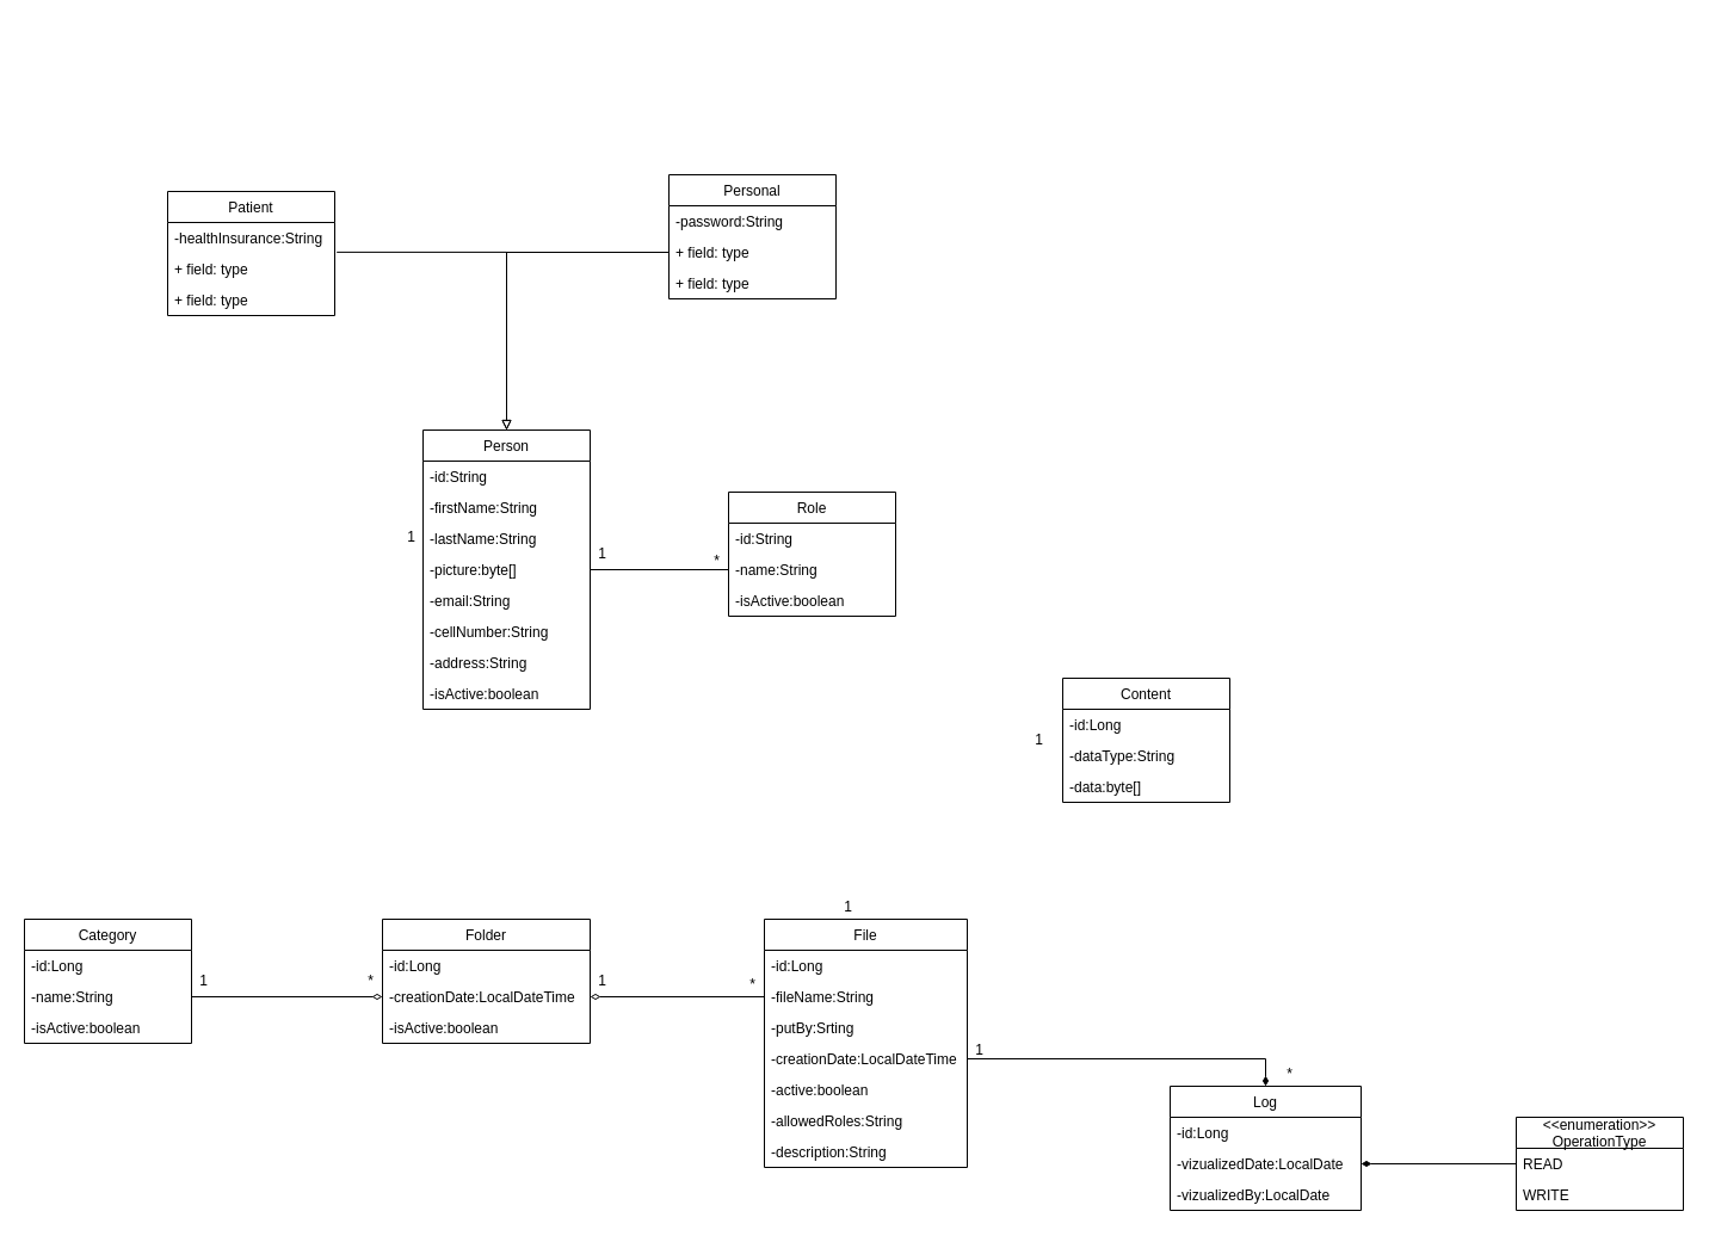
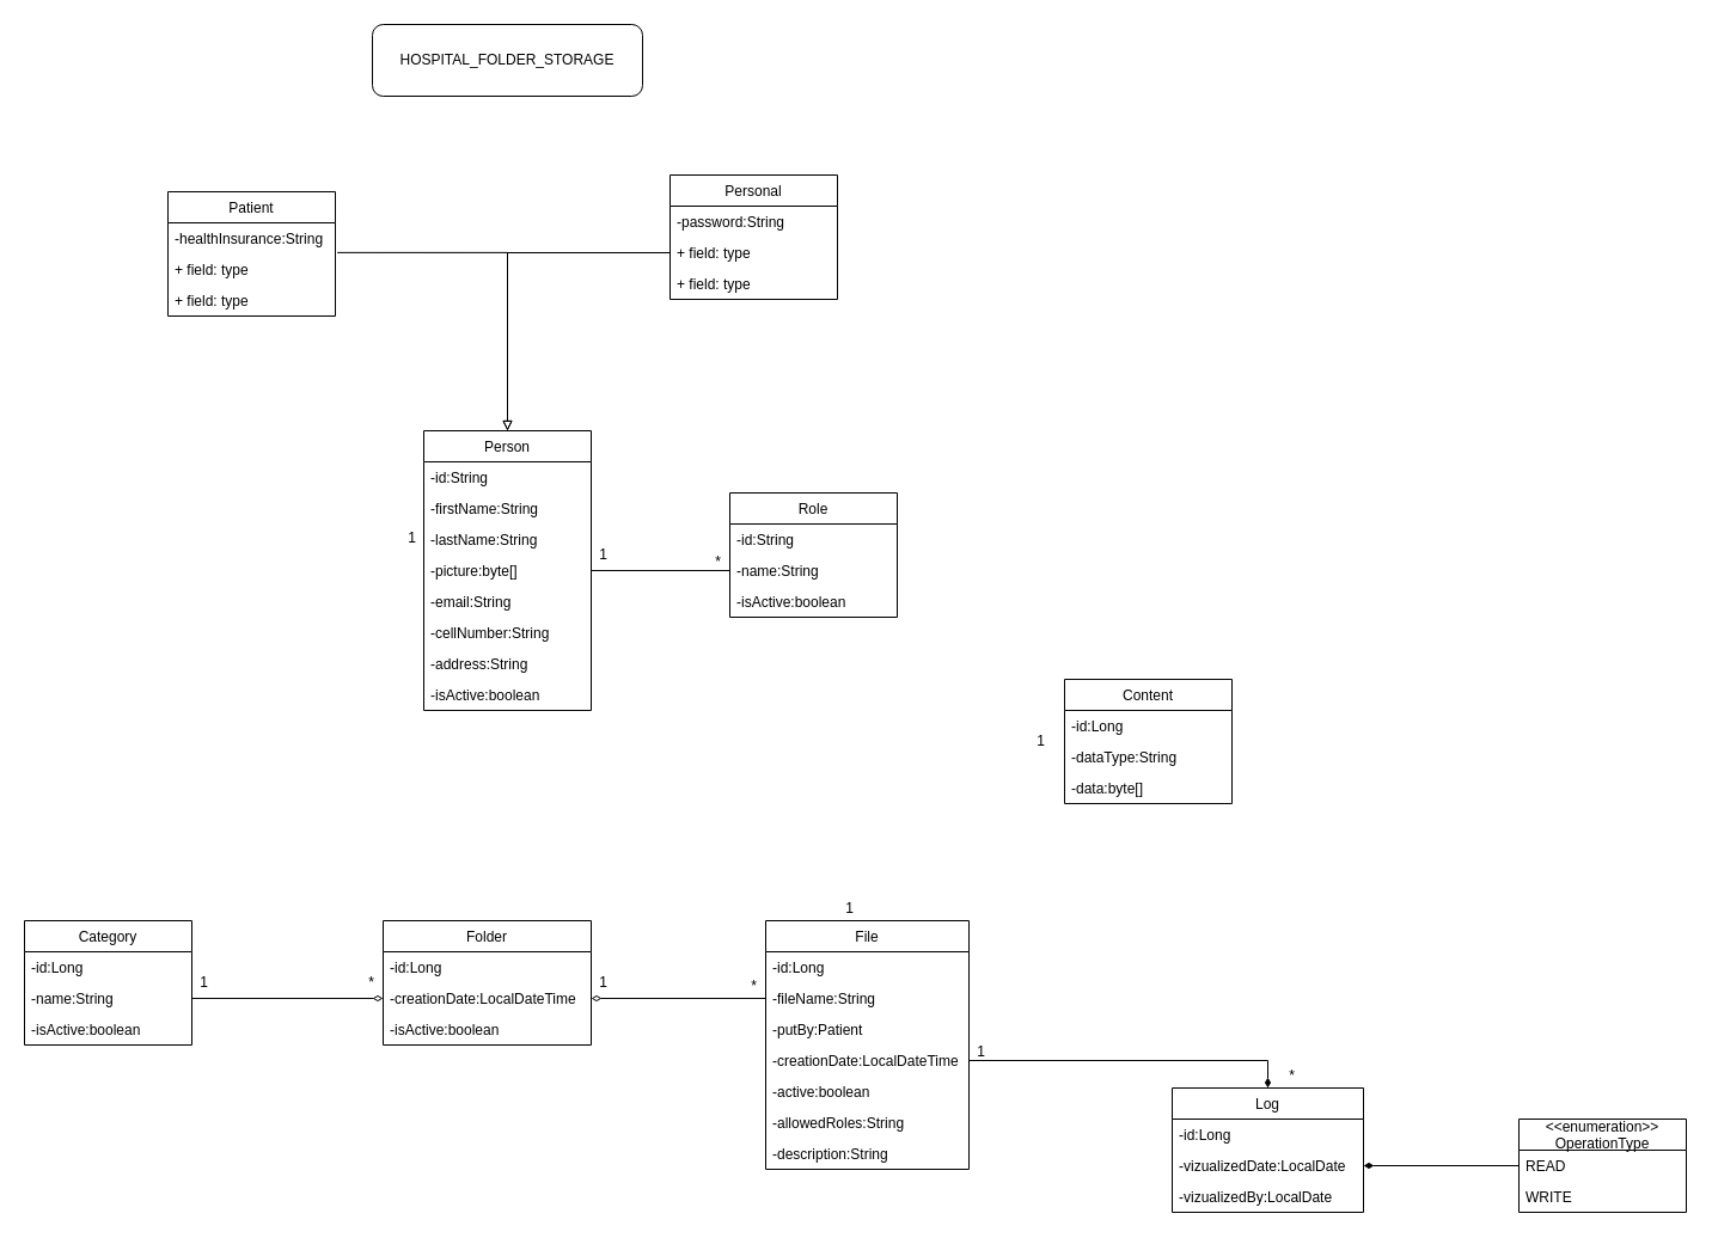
  <mxCell id="0" />
  <mxCell id="1" parent="0" />
  <mxCell id="2" style="edgeStyle=orthogonalEdgeStyle;rounded=0;orthogonalLoop=1;jettySize=auto;html=1;exitX=0.5;exitY=0;exitDx=0;exitDy=0;endArrow=none;endFill=0;entryX=1.012;entryY=-0.043;entryDx=0;entryDy=0;entryPerimeter=0;startArrow=block;startFill=0;" parent="1" source="4" target="27" edge="1"><mxGeometry relative="1" as="geometry" /></mxCell>
  <mxCell id="3" style="edgeStyle=orthogonalEdgeStyle;rounded=0;orthogonalLoop=1;jettySize=auto;html=1;exitX=0.5;exitY=0;exitDx=0;exitDy=0;endArrow=none;endFill=0;startArrow=block;startFill=0;" parent="1" source="4" target="31" edge="1"><mxGeometry relative="1" as="geometry" /></mxCell>
  <mxCell id="4" value="Person" style="swimlane;fontStyle=0;childLayout=stackLayout;horizontal=1;startSize=26;fillColor=none;horizontalStack=0;resizeParent=1;resizeParentMax=0;resizeLast=0;collapsible=1;marginBottom=0;" parent="1" vertex="1"><mxGeometry x="354" y="360" width="140" height="234" as="geometry" /></mxCell>
  <mxCell id="5" value="-id:String" style="text;strokeColor=none;fillColor=none;align=left;verticalAlign=top;spacingLeft=4;spacingRight=4;overflow=hidden;rotatable=0;points=[[0,0.5],[1,0.5]];portConstraint=eastwest;" parent="4" vertex="1"><mxGeometry y="26" width="140" height="26" as="geometry" /></mxCell>
  <mxCell id="6" value="-firstName:String" style="text;strokeColor=none;fillColor=none;align=left;verticalAlign=top;spacingLeft=4;spacingRight=4;overflow=hidden;rotatable=0;points=[[0,0.5],[1,0.5]];portConstraint=eastwest;" parent="4" vertex="1"><mxGeometry y="52" width="140" height="26" as="geometry" /></mxCell>
  <mxCell id="7" value="-lastName:String" style="text;strokeColor=none;fillColor=none;align=left;verticalAlign=top;spacingLeft=4;spacingRight=4;overflow=hidden;rotatable=0;points=[[0,0.5],[1,0.5]];portConstraint=eastwest;" parent="4" vertex="1"><mxGeometry y="78" width="140" height="26" as="geometry" /></mxCell>
  <mxCell id="8" value="-picture:byte[]" style="text;strokeColor=none;fillColor=none;align=left;verticalAlign=top;spacingLeft=4;spacingRight=4;overflow=hidden;rotatable=0;points=[[0,0.5],[1,0.5]];portConstraint=eastwest;" parent="4" vertex="1"><mxGeometry y="104" width="140" height="26" as="geometry" /></mxCell>
  <mxCell id="9" value="-email:String" style="text;strokeColor=none;fillColor=none;align=left;verticalAlign=top;spacingLeft=4;spacingRight=4;overflow=hidden;rotatable=0;points=[[0,0.5],[1,0.5]];portConstraint=eastwest;" parent="4" vertex="1"><mxGeometry y="130" width="140" height="26" as="geometry" /></mxCell>
  <mxCell id="10" value="-cellNumber:String" style="text;strokeColor=none;fillColor=none;align=left;verticalAlign=top;spacingLeft=4;spacingRight=4;overflow=hidden;rotatable=0;points=[[0,0.5],[1,0.5]];portConstraint=eastwest;" parent="4" vertex="1"><mxGeometry y="156" width="140" height="26" as="geometry" /></mxCell>
  <mxCell id="11" value="-address:String" style="text;strokeColor=none;fillColor=none;align=left;verticalAlign=top;spacingLeft=4;spacingRight=4;overflow=hidden;rotatable=0;points=[[0,0.5],[1,0.5]];portConstraint=eastwest;" parent="4" vertex="1"><mxGeometry y="182" width="140" height="26" as="geometry" /></mxCell>
  <mxCell id="12" value="-isActive:boolean" style="text;strokeColor=none;fillColor=none;align=left;verticalAlign=top;spacingLeft=4;spacingRight=4;overflow=hidden;rotatable=0;points=[[0,0.5],[1,0.5]];portConstraint=eastwest;" vertex="1" parent="4"><mxGeometry y="208" width="140" height="26" as="geometry" /></mxCell>
  <mxCell id="13" value="Folder" style="swimlane;fontStyle=0;childLayout=stackLayout;horizontal=1;startSize=26;fillColor=none;horizontalStack=0;resizeParent=1;resizeParentMax=0;resizeLast=0;collapsible=1;marginBottom=0;" parent="1" vertex="1"><mxGeometry x="320" y="770" width="174" height="104" as="geometry" /></mxCell>
  <mxCell id="14" value="-id:Long" style="text;strokeColor=none;fillColor=none;align=left;verticalAlign=top;spacingLeft=4;spacingRight=4;overflow=hidden;rotatable=0;points=[[0,0.5],[1,0.5]];portConstraint=eastwest;" parent="13" vertex="1"><mxGeometry y="26" width="174" height="26" as="geometry" /></mxCell>
  <mxCell id="15" value="-creationDate:LocalDateTime" style="text;strokeColor=none;fillColor=none;align=left;verticalAlign=top;spacingLeft=4;spacingRight=4;overflow=hidden;rotatable=0;points=[[0,0.5],[1,0.5]];portConstraint=eastwest;" parent="13" vertex="1"><mxGeometry y="52" width="174" height="26" as="geometry" /></mxCell>
  <mxCell id="16" value="-isActive:boolean" style="text;strokeColor=none;fillColor=none;align=left;verticalAlign=top;spacingLeft=4;spacingRight=4;overflow=hidden;rotatable=0;points=[[0,0.5],[1,0.5]];portConstraint=eastwest;" parent="13" vertex="1"><mxGeometry y="78" width="174" height="26" as="geometry" /></mxCell>
  <mxCell id="17" value="Category" style="swimlane;fontStyle=0;childLayout=stackLayout;horizontal=1;startSize=26;fillColor=none;horizontalStack=0;resizeParent=1;resizeParentMax=0;resizeLast=0;collapsible=1;marginBottom=0;" parent="1" vertex="1"><mxGeometry x="20" y="770" width="140" height="104" as="geometry" /></mxCell>
  <mxCell id="18" value="-id:Long" style="text;strokeColor=none;fillColor=none;align=left;verticalAlign=top;spacingLeft=4;spacingRight=4;overflow=hidden;rotatable=0;points=[[0,0.5],[1,0.5]];portConstraint=eastwest;" parent="17" vertex="1"><mxGeometry y="26" width="140" height="26" as="geometry" /></mxCell>
  <mxCell id="19" value="-name:String" style="text;strokeColor=none;fillColor=none;align=left;verticalAlign=top;spacingLeft=4;spacingRight=4;overflow=hidden;rotatable=0;points=[[0,0.5],[1,0.5]];portConstraint=eastwest;" parent="17" vertex="1"><mxGeometry y="52" width="140" height="26" as="geometry" /></mxCell>
  <mxCell id="20" value="-isActive:boolean" style="text;strokeColor=none;fillColor=none;align=left;verticalAlign=top;spacingLeft=4;spacingRight=4;overflow=hidden;rotatable=0;points=[[0,0.5],[1,0.5]];portConstraint=eastwest;" vertex="1" parent="17"><mxGeometry y="78" width="140" height="26" as="geometry" /></mxCell>
  <mxCell id="21" style="edgeStyle=orthogonalEdgeStyle;rounded=0;orthogonalLoop=1;jettySize=auto;html=1;endArrow=none;endFill=0;startArrow=diamondThin;startFill=0;" parent="1" source="15" target="19" edge="1"><mxGeometry relative="1" as="geometry" /></mxCell>
  <mxCell id="22" value="1" style="text;html=1;align=center;verticalAlign=middle;resizable=0;points=[];autosize=1;strokeColor=none;" parent="1" vertex="1"><mxGeometry x="334" y="440" width="20" height="20" as="geometry" /></mxCell>
  <mxCell id="23" value="*" style="text;html=1;align=center;verticalAlign=middle;resizable=0;points=[];autosize=1;strokeColor=none;" parent="1" vertex="1"><mxGeometry x="300" y="812" width="20" height="20" as="geometry" /></mxCell>
  <mxCell id="24" value="1" style="text;html=1;align=center;verticalAlign=middle;resizable=0;points=[];autosize=1;strokeColor=none;" parent="1" vertex="1"><mxGeometry x="160" y="812" width="20" height="20" as="geometry" /></mxCell>
  <mxCell id="25" value="Patient" style="swimlane;fontStyle=0;childLayout=stackLayout;horizontal=1;startSize=26;fillColor=none;horizontalStack=0;resizeParent=1;resizeParentMax=0;resizeLast=0;collapsible=1;marginBottom=0;" parent="1" vertex="1"><mxGeometry x="140" y="160" width="140" height="104" as="geometry" /></mxCell>
  <mxCell id="26" value="-healthInsurance:String" style="text;strokeColor=none;fillColor=none;align=left;verticalAlign=top;spacingLeft=4;spacingRight=4;overflow=hidden;rotatable=0;points=[[0,0.5],[1,0.5]];portConstraint=eastwest;" parent="25" vertex="1"><mxGeometry y="26" width="140" height="26" as="geometry" /></mxCell>
  <mxCell id="27" value="+ field: type" style="text;strokeColor=none;fillColor=none;align=left;verticalAlign=top;spacingLeft=4;spacingRight=4;overflow=hidden;rotatable=0;points=[[0,0.5],[1,0.5]];portConstraint=eastwest;" parent="25" vertex="1"><mxGeometry y="52" width="140" height="26" as="geometry" /></mxCell>
  <mxCell id="28" value="+ field: type" style="text;strokeColor=none;fillColor=none;align=left;verticalAlign=top;spacingLeft=4;spacingRight=4;overflow=hidden;rotatable=0;points=[[0,0.5],[1,0.5]];portConstraint=eastwest;" parent="25" vertex="1"><mxGeometry y="78" width="140" height="26" as="geometry" /></mxCell>
  <mxCell id="29" value="Personal" style="swimlane;fontStyle=0;childLayout=stackLayout;horizontal=1;startSize=26;fillColor=none;horizontalStack=0;resizeParent=1;resizeParentMax=0;resizeLast=0;collapsible=1;marginBottom=0;" parent="1" vertex="1"><mxGeometry x="560" y="146" width="140" height="104" as="geometry" /></mxCell>
  <mxCell id="30" value="-password:String" style="text;strokeColor=none;fillColor=none;align=left;verticalAlign=top;spacingLeft=4;spacingRight=4;overflow=hidden;rotatable=0;points=[[0,0.5],[1,0.5]];portConstraint=eastwest;" parent="29" vertex="1"><mxGeometry y="26" width="140" height="26" as="geometry" /></mxCell>
  <mxCell id="31" value="+ field: type" style="text;strokeColor=none;fillColor=none;align=left;verticalAlign=top;spacingLeft=4;spacingRight=4;overflow=hidden;rotatable=0;points=[[0,0.5],[1,0.5]];portConstraint=eastwest;" parent="29" vertex="1"><mxGeometry y="52" width="140" height="26" as="geometry" /></mxCell>
  <mxCell id="32" value="+ field: type" style="text;strokeColor=none;fillColor=none;align=left;verticalAlign=top;spacingLeft=4;spacingRight=4;overflow=hidden;rotatable=0;points=[[0,0.5],[1,0.5]];portConstraint=eastwest;" parent="29" vertex="1"><mxGeometry y="78" width="140" height="26" as="geometry" /></mxCell>
+ <mxCell id="33" value="HOSPITAL_FOLDER_STORAGE" style="rounded=1;whiteSpace=wrap;html=1;" parent="1" vertex="1"><mxGeometry x="311" y="20" width="226" height="60" as="geometry" /></mxCell>
  <mxCell id="34" value="File" style="swimlane;fontStyle=0;childLayout=stackLayout;horizontal=1;startSize=26;fillColor=none;horizontalStack=0;resizeParent=1;resizeParentMax=0;resizeLast=0;collapsible=1;marginBottom=0;" parent="1" vertex="1"><mxGeometry x="640" y="770" width="170" height="208" as="geometry" /></mxCell>
  <mxCell id="35" value="-id:Long" style="text;strokeColor=none;fillColor=none;align=left;verticalAlign=top;spacingLeft=4;spacingRight=4;overflow=hidden;rotatable=0;points=[[0,0.5],[1,0.5]];portConstraint=eastwest;" parent="34" vertex="1"><mxGeometry y="26" width="170" height="26" as="geometry" /></mxCell>
  <mxCell id="36" value="-fileName:String" style="text;strokeColor=none;fillColor=none;align=left;verticalAlign=top;spacingLeft=4;spacingRight=4;overflow=hidden;rotatable=0;points=[[0,0.5],[1,0.5]];portConstraint=eastwest;" parent="34" vertex="1"><mxGeometry y="52" width="170" height="26" as="geometry" /></mxCell>
- <mxCell id="37" value="-putBy:Srting" style="text;strokeColor=none;fillColor=none;align=left;verticalAlign=top;spacingLeft=4;spacingRight=4;overflow=hidden;rotatable=0;points=[[0,0.5],[1,0.5]];portConstraint=eastwest;" parent="34" vertex="1"><mxGeometry y="78" width="170" height="26" as="geometry" /></mxCell>
+ <mxCell id="37" value="-putBy:Patient" style="text;strokeColor=none;fillColor=none;align=left;verticalAlign=top;spacingLeft=4;spacingRight=4;overflow=hidden;rotatable=0;points=[[0,0.5],[1,0.5]];portConstraint=eastwest;" parent="34" vertex="1"><mxGeometry y="78" width="170" height="26" as="geometry" /></mxCell>
  <mxCell id="38" value="-creationDate:LocalDateTime" style="text;strokeColor=none;fillColor=none;align=left;verticalAlign=top;spacingLeft=4;spacingRight=4;overflow=hidden;rotatable=0;points=[[0,0.5],[1,0.5]];portConstraint=eastwest;" parent="34" vertex="1"><mxGeometry y="104" width="170" height="26" as="geometry" /></mxCell>
  <mxCell id="39" value="-active:boolean" style="text;strokeColor=none;fillColor=none;align=left;verticalAlign=top;spacingLeft=4;spacingRight=4;overflow=hidden;rotatable=0;points=[[0,0.5],[1,0.5]];portConstraint=eastwest;" parent="34" vertex="1"><mxGeometry y="130" width="170" height="26" as="geometry" /></mxCell>
  <mxCell id="40" value="-allowedRoles:String" style="text;strokeColor=none;fillColor=none;align=left;verticalAlign=top;spacingLeft=4;spacingRight=4;overflow=hidden;rotatable=0;points=[[0,0.5],[1,0.5]];portConstraint=eastwest;" vertex="1" parent="34"><mxGeometry y="156" width="170" height="26" as="geometry" /></mxCell>
  <mxCell id="41" value="-description:String" style="text;strokeColor=none;fillColor=none;align=left;verticalAlign=top;spacingLeft=4;spacingRight=4;overflow=hidden;rotatable=0;points=[[0,0.5],[1,0.5]];portConstraint=eastwest;" vertex="1" parent="34"><mxGeometry y="182" width="170" height="26" as="geometry" /></mxCell>
  <mxCell id="42" style="edgeStyle=orthogonalEdgeStyle;rounded=0;orthogonalLoop=1;jettySize=auto;html=1;startArrow=diamondThin;startFill=0;endArrow=none;endFill=0;" parent="1" source="15" target="36" edge="1"><mxGeometry relative="1" as="geometry" /></mxCell>
  <mxCell id="43" value="1" style="text;html=1;align=center;verticalAlign=middle;resizable=0;points=[];autosize=1;strokeColor=none;" parent="1" vertex="1"><mxGeometry x="494" y="812" width="20" height="20" as="geometry" /></mxCell>
  <mxCell id="44" value="*" style="text;html=1;align=center;verticalAlign=middle;resizable=0;points=[];autosize=1;strokeColor=none;" parent="1" vertex="1"><mxGeometry x="620" y="815" width="20" height="20" as="geometry" /></mxCell>
  <mxCell id="45" value="Log" style="swimlane;fontStyle=0;childLayout=stackLayout;horizontal=1;startSize=26;fillColor=none;horizontalStack=0;resizeParent=1;resizeParentMax=0;resizeLast=0;collapsible=1;marginBottom=0;" parent="1" vertex="1"><mxGeometry x="980" y="910" width="160" height="104" as="geometry" /></mxCell>
  <mxCell id="46" value="-id:Long" style="text;strokeColor=none;fillColor=none;align=left;verticalAlign=top;spacingLeft=4;spacingRight=4;overflow=hidden;rotatable=0;points=[[0,0.5],[1,0.5]];portConstraint=eastwest;" parent="45" vertex="1"><mxGeometry y="26" width="160" height="26" as="geometry" /></mxCell>
  <mxCell id="47" value="-vizualizedDate:LocalDate" style="text;strokeColor=none;fillColor=none;align=left;verticalAlign=top;spacingLeft=4;spacingRight=4;overflow=hidden;rotatable=0;points=[[0,0.5],[1,0.5]];portConstraint=eastwest;" parent="45" vertex="1"><mxGeometry y="52" width="160" height="26" as="geometry" /></mxCell>
  <mxCell id="48" value="-vizualizedBy:LocalDate" style="text;strokeColor=none;fillColor=none;align=left;verticalAlign=top;spacingLeft=4;spacingRight=4;overflow=hidden;rotatable=0;points=[[0,0.5],[1,0.5]];portConstraint=eastwest;" parent="45" vertex="1"><mxGeometry y="78" width="160" height="26" as="geometry" /></mxCell>
  <mxCell id="49" style="edgeStyle=orthogonalEdgeStyle;rounded=0;orthogonalLoop=1;jettySize=auto;html=1;entryX=0.5;entryY=0;entryDx=0;entryDy=0;endArrow=diamondThin;endFill=1;exitX=1;exitY=0.5;exitDx=0;exitDy=0;" parent="1" source="38" target="45" edge="1"><mxGeometry relative="1" as="geometry"><mxPoint x="630" y="910" as="sourcePoint" /></mxGeometry></mxCell>
  <mxCell id="50" value="1" style="text;html=1;align=center;verticalAlign=middle;resizable=0;points=[];autosize=1;strokeColor=none;" parent="1" vertex="1"><mxGeometry x="810" y="870" width="20" height="20" as="geometry" /></mxCell>
  <mxCell id="51" value="*" style="text;html=1;align=center;verticalAlign=middle;resizable=0;points=[];autosize=1;strokeColor=none;" parent="1" vertex="1"><mxGeometry x="1070" y="890" width="20" height="20" as="geometry" /></mxCell>
  <mxCell id="52" value="Content" style="swimlane;fontStyle=0;childLayout=stackLayout;horizontal=1;startSize=26;fillColor=none;horizontalStack=0;resizeParent=1;resizeParentMax=0;resizeLast=0;collapsible=1;marginBottom=0;" parent="1" vertex="1"><mxGeometry x="890" y="568" width="140" height="104" as="geometry" /></mxCell>
  <mxCell id="53" value="-id:Long" style="text;strokeColor=none;fillColor=none;align=left;verticalAlign=top;spacingLeft=4;spacingRight=4;overflow=hidden;rotatable=0;points=[[0,0.5],[1,0.5]];portConstraint=eastwest;" parent="52" vertex="1"><mxGeometry y="26" width="140" height="26" as="geometry" /></mxCell>
  <mxCell id="54" value="-dataType:String" style="text;strokeColor=none;fillColor=none;align=left;verticalAlign=top;spacingLeft=4;spacingRight=4;overflow=hidden;rotatable=0;points=[[0,0.5],[1,0.5]];portConstraint=eastwest;" parent="52" vertex="1"><mxGeometry y="52" width="140" height="26" as="geometry" /></mxCell>
  <mxCell id="55" value="-data:byte[]" style="text;strokeColor=none;fillColor=none;align=left;verticalAlign=top;spacingLeft=4;spacingRight=4;overflow=hidden;rotatable=0;points=[[0,0.5],[1,0.5]];portConstraint=eastwest;" parent="52" vertex="1"><mxGeometry y="78" width="140" height="26" as="geometry" /></mxCell>
  <mxCell id="56" value="1" style="text;html=1;align=center;verticalAlign=middle;resizable=0;points=[];autosize=1;strokeColor=none;" parent="1" vertex="1"><mxGeometry x="700" y="750" width="20" height="20" as="geometry" /></mxCell>
  <mxCell id="57" value="1" style="text;html=1;align=center;verticalAlign=middle;resizable=0;points=[];autosize=1;strokeColor=none;" parent="1" vertex="1"><mxGeometry x="860" y="610" width="20" height="20" as="geometry" /></mxCell>
  <mxCell id="58" value="Role" style="swimlane;fontStyle=0;childLayout=stackLayout;horizontal=1;startSize=26;fillColor=none;horizontalStack=0;resizeParent=1;resizeParentMax=0;resizeLast=0;collapsible=1;marginBottom=0;" vertex="1" parent="1"><mxGeometry x="610" y="412" width="140" height="104" as="geometry" /></mxCell>
  <mxCell id="59" value="-id:String" style="text;strokeColor=none;fillColor=none;align=left;verticalAlign=top;spacingLeft=4;spacingRight=4;overflow=hidden;rotatable=0;points=[[0,0.5],[1,0.5]];portConstraint=eastwest;" vertex="1" parent="58"><mxGeometry y="26" width="140" height="26" as="geometry" /></mxCell>
  <mxCell id="60" value="-name:String" style="text;strokeColor=none;fillColor=none;align=left;verticalAlign=top;spacingLeft=4;spacingRight=4;overflow=hidden;rotatable=0;points=[[0,0.5],[1,0.5]];portConstraint=eastwest;" vertex="1" parent="58"><mxGeometry y="52" width="140" height="26" as="geometry" /></mxCell>
  <mxCell id="61" value="-isActive:boolean" style="text;strokeColor=none;fillColor=none;align=left;verticalAlign=top;spacingLeft=4;spacingRight=4;overflow=hidden;rotatable=0;points=[[0,0.5],[1,0.5]];portConstraint=eastwest;" vertex="1" parent="58"><mxGeometry y="78" width="140" height="26" as="geometry" /></mxCell>
  <mxCell id="62" style="edgeStyle=orthogonalEdgeStyle;rounded=0;orthogonalLoop=1;jettySize=auto;html=1;exitX=1;exitY=0.5;exitDx=0;exitDy=0;entryX=0;entryY=0.5;entryDx=0;entryDy=0;endArrow=none;endFill=0;" edge="1" parent="1" source="8" target="60"><mxGeometry relative="1" as="geometry" /></mxCell>
  <mxCell id="63" value="1" style="text;html=1;align=center;verticalAlign=middle;resizable=0;points=[];autosize=1;strokeColor=none;" vertex="1" parent="1"><mxGeometry x="494" y="454" width="20" height="20" as="geometry" /></mxCell>
  <mxCell id="64" value="*" style="text;html=1;align=center;verticalAlign=middle;resizable=0;points=[];autosize=1;strokeColor=none;" vertex="1" parent="1"><mxGeometry x="590" y="460" width="20" height="20" as="geometry" /></mxCell>
  <mxCell id="65" style="edgeStyle=orthogonalEdgeStyle;rounded=0;orthogonalLoop=1;jettySize=auto;html=1;endArrow=diamondThin;endFill=1;startArrow=none;startFill=0;" edge="1" parent="1" source="66" target="47"><mxGeometry relative="1" as="geometry" /></mxCell>
  <mxCell id="66" value="&lt;&lt;enumeration&gt;&gt;&#10;OperationType" style="swimlane;fontStyle=0;childLayout=stackLayout;horizontal=1;startSize=26;fillColor=none;horizontalStack=0;resizeParent=1;resizeParentMax=0;resizeLast=0;collapsible=1;marginBottom=0;" vertex="1" parent="1"><mxGeometry x="1270" y="936" width="140" height="78" as="geometry" /></mxCell>
  <mxCell id="67" value="READ" style="text;strokeColor=none;fillColor=none;align=left;verticalAlign=top;spacingLeft=4;spacingRight=4;overflow=hidden;rotatable=0;points=[[0,0.5],[1,0.5]];portConstraint=eastwest;" vertex="1" parent="66"><mxGeometry y="26" width="140" height="26" as="geometry" /></mxCell>
  <mxCell id="68" value="WRITE" style="text;strokeColor=none;fillColor=none;align=left;verticalAlign=top;spacingLeft=4;spacingRight=4;overflow=hidden;rotatable=0;points=[[0,0.5],[1,0.5]];portConstraint=eastwest;" vertex="1" parent="66"><mxGeometry y="52" width="140" height="26" as="geometry" /></mxCell>
